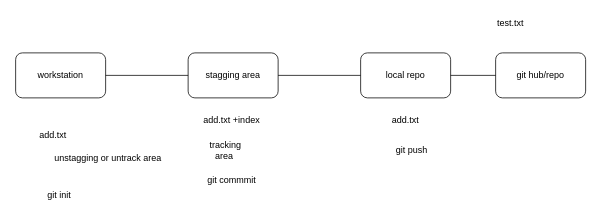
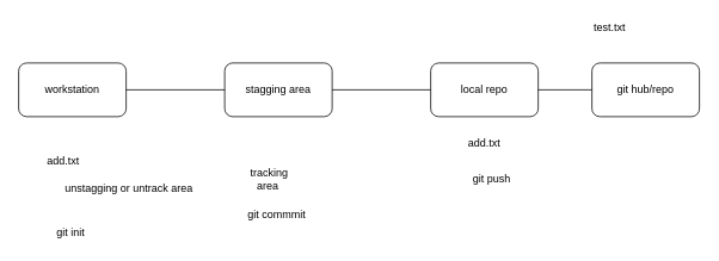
  <mxCell id="0" />
  <mxCell id="1" parent="0" />
  <mxCell id="2" value="workstation" style="rounded=1;whiteSpace=wrap;html=1;" vertex="1" parent="1"><mxGeometry x="20" y="70" width="120" height="60" as="geometry" /></mxCell>
  <mxCell id="3" value="stagging area" style="rounded=1;whiteSpace=wrap;html=1;" vertex="1" parent="1"><mxGeometry x="250" y="70" width="120" height="60" as="geometry" /></mxCell>
  <mxCell id="4" value="local repo" style="rounded=1;whiteSpace=wrap;html=1;" vertex="1" parent="1"><mxGeometry x="480" y="70" width="120" height="60" as="geometry" /></mxCell>
  <mxCell id="5" value="add.txt" style="text;html=1;strokeColor=none;fillColor=none;align=center;verticalAlign=middle;whiteSpace=wrap;rounded=0;" vertex="1" parent="1"><mxGeometry x="50" y="170" width="40" height="20" as="geometry" /></mxCell>
  <mxCell id="6" value="" style="endArrow=none;html=1;entryX=0;entryY=0.5;entryDx=0;entryDy=0;" edge="1" parent="1" source="2" target="3"><mxGeometry width="50" height="50" relative="1" as="geometry"><mxPoint x="140" y="150" as="sourcePoint" /><mxPoint x="210.711" y="100" as="targetPoint" /></mxGeometry></mxCell>
- <mxCell id="7" value="add.txt +index&amp;nbsp;" style="text;html=1;strokeColor=none;fillColor=none;align=center;verticalAlign=middle;whiteSpace=wrap;rounded=0;" vertex="1" parent="1"><mxGeometry x="260" y="150" width="100" height="20" as="geometry" /></mxCell>
  <mxCell id="8" value="tracking area&amp;nbsp;" style="text;html=1;strokeColor=none;fillColor=none;align=center;verticalAlign=middle;whiteSpace=wrap;rounded=0;" vertex="1" parent="1"><mxGeometry x="280" y="190" width="40" height="20" as="geometry" /></mxCell>
  <mxCell id="9" value="unstagging or untrack area&amp;nbsp;" style="text;html=1;strokeColor=none;fillColor=none;align=center;verticalAlign=middle;whiteSpace=wrap;rounded=0;" vertex="1" parent="1"><mxGeometry x="60" y="200" width="170" height="20" as="geometry" /></mxCell>
  <mxCell id="10" value="git commmit&amp;nbsp;" style="text;html=1;strokeColor=none;fillColor=none;align=center;verticalAlign=middle;whiteSpace=wrap;rounded=0;" vertex="1" parent="1"><mxGeometry x="245" y="230" width="130" height="20" as="geometry" /></mxCell>
  <mxCell id="11" value="" style="endArrow=none;html=1;entryX=0;entryY=0.5;entryDx=0;entryDy=0;" edge="1" parent="1" source="3" target="4"><mxGeometry width="50" height="50" relative="1" as="geometry"><mxPoint x="370" y="150" as="sourcePoint" /><mxPoint x="440.711" y="100" as="targetPoint" /></mxGeometry></mxCell>
  <mxCell id="12" value="add.txt" style="text;html=1;strokeColor=none;fillColor=none;align=center;verticalAlign=middle;whiteSpace=wrap;rounded=0;" vertex="1" parent="1"><mxGeometry x="510" y="150" width="60" height="20" as="geometry" /></mxCell>
  <mxCell id="13" value="git hub/repo" style="rounded=1;whiteSpace=wrap;html=1;" vertex="1" parent="1"><mxGeometry x="660" y="70" width="120" height="60" as="geometry" /></mxCell>
  <mxCell id="14" value="" style="endArrow=none;html=1;entryX=0;entryY=0.5;entryDx=0;entryDy=0;exitX=1;exitY=0.5;exitDx=0;exitDy=0;" edge="1" parent="1" source="4" target="13"><mxGeometry width="50" height="50" relative="1" as="geometry"><mxPoint x="610" y="100" as="sourcePoint" /><mxPoint x="650" y="100" as="targetPoint" /></mxGeometry></mxCell>
  <mxCell id="15" value="git init&amp;nbsp;" style="text;html=1;strokeColor=none;fillColor=none;align=center;verticalAlign=middle;whiteSpace=wrap;rounded=0;" vertex="1" parent="1"><mxGeometry x="60" y="250" width="40" height="20" as="geometry" /></mxCell>
  <mxCell id="16" value="git push&amp;nbsp;" style="text;html=1;strokeColor=none;fillColor=none;align=center;verticalAlign=middle;whiteSpace=wrap;rounded=0;" vertex="1" parent="1"><mxGeometry x="500" y="190" width="100" height="20" as="geometry" /></mxCell>
  <mxCell id="17" value="test.txt" style="text;html=1;strokeColor=none;fillColor=none;align=center;verticalAlign=middle;whiteSpace=wrap;rounded=0;" vertex="1" parent="1"><mxGeometry x="660" y="20" width="40" height="20" as="geometry" /></mxCell>
